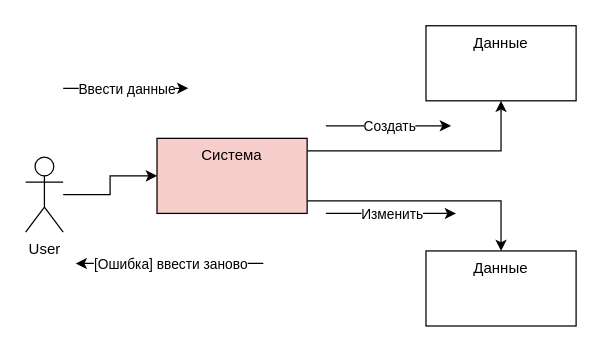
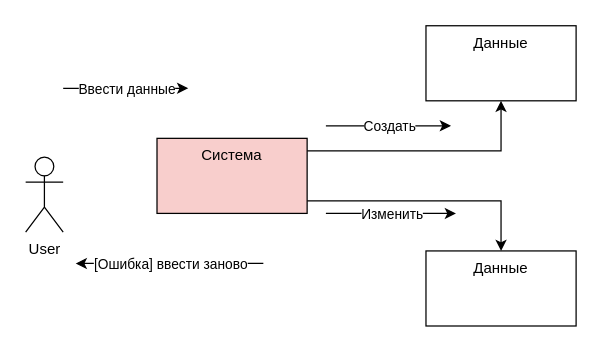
  <mxCell id="0" />
  <mxCell id="1" parent="0" />
- <mxCell id="2" value="" style="edgeStyle=orthogonalEdgeStyle;rounded=0;orthogonalLoop=1;jettySize=auto;html=1;" parent="1" source="3" target="6" edge="1"><mxGeometry relative="1" as="geometry" /></mxCell>
  <mxCell id="3" value="User" style="shape=umlActor;verticalLabelPosition=bottom;verticalAlign=top;html=1;outlineConnect=0;" parent="1" vertex="1"><mxGeometry x="20" y="125" width="30" height="60" as="geometry" /></mxCell>
  <mxCell id="4" value="" style="edgeStyle=orthogonalEdgeStyle;rounded=0;orthogonalLoop=1;jettySize=auto;html=1;" parent="1" source="6" target="7" edge="1"><mxGeometry relative="1" as="geometry"><Array as="points"><mxPoint x="400" y="120" /></Array></mxGeometry></mxCell>
  <mxCell id="5" value="" style="edgeStyle=orthogonalEdgeStyle;rounded=0;orthogonalLoop=1;jettySize=auto;html=1;" parent="1" source="6" target="8" edge="1"><mxGeometry relative="1" as="geometry"><Array as="points"><mxPoint x="400" y="160" /></Array></mxGeometry></mxCell>
  <mxCell id="6" value="Система" style="whiteSpace=wrap;html=1;verticalAlign=top;align=center;fillColor=#f8cecc;" parent="1" vertex="1"><mxGeometry x="125" y="110" width="120" height="60" as="geometry" /></mxCell>
  <mxCell id="7" value="Данные" style="whiteSpace=wrap;html=1;verticalAlign=top;" parent="1" vertex="1"><mxGeometry x="340" y="20" width="120" height="60" as="geometry" /></mxCell>
  <mxCell id="8" value="Данные" style="whiteSpace=wrap;html=1;verticalAlign=top;" parent="1" vertex="1"><mxGeometry x="340" y="200" width="120" height="60" as="geometry" /></mxCell>
  <mxCell id="9" value="" style="endArrow=classic;html=1;rounded=0;" parent="1" edge="1"><mxGeometry relative="1" as="geometry"><mxPoint x="50" y="70" as="sourcePoint" /><mxPoint x="150" y="70" as="targetPoint" /><Array as="points"><mxPoint x="90" y="70" /></Array></mxGeometry></mxCell>
  <mxCell id="10" value="Ввести данные" style="edgeLabel;resizable=0;html=1;align=center;verticalAlign=middle;" parent="9" connectable="0" vertex="1"><mxGeometry relative="1" as="geometry" /></mxCell>
  <mxCell id="11" value="" style="endArrow=classic;html=1;rounded=0;" parent="1" edge="1"><mxGeometry relative="1" as="geometry"><mxPoint x="260" y="100" as="sourcePoint" /><mxPoint x="360" y="100" as="targetPoint" /></mxGeometry></mxCell>
  <mxCell id="12" value="Создать" style="edgeLabel;resizable=0;html=1;align=center;verticalAlign=middle;" parent="11" connectable="0" vertex="1"><mxGeometry relative="1" as="geometry" /></mxCell>
  <mxCell id="13" value="" style="endArrow=classic;html=1;rounded=0;" parent="1" edge="1"><mxGeometry relative="1" as="geometry"><mxPoint x="210" y="210" as="sourcePoint" /><mxPoint x="60" y="210" as="targetPoint" /></mxGeometry></mxCell>
  <mxCell id="14" value="[Ошибка] ввести заново" style="edgeLabel;resizable=0;html=1;align=center;verticalAlign=middle;" parent="13" connectable="0" vertex="1"><mxGeometry relative="1" as="geometry" /></mxCell>
  <mxCell id="15" value="" style="endArrow=classic;html=1;rounded=0;" parent="1" edge="1"><mxGeometry relative="1" as="geometry"><mxPoint x="260" y="170" as="sourcePoint" /><mxPoint x="364" y="170" as="targetPoint" /></mxGeometry></mxCell>
  <mxCell id="16" value="Изменить" style="edgeLabel;resizable=0;html=1;align=center;verticalAlign=middle;" parent="15" connectable="0" vertex="1"><mxGeometry relative="1" as="geometry" /></mxCell>
